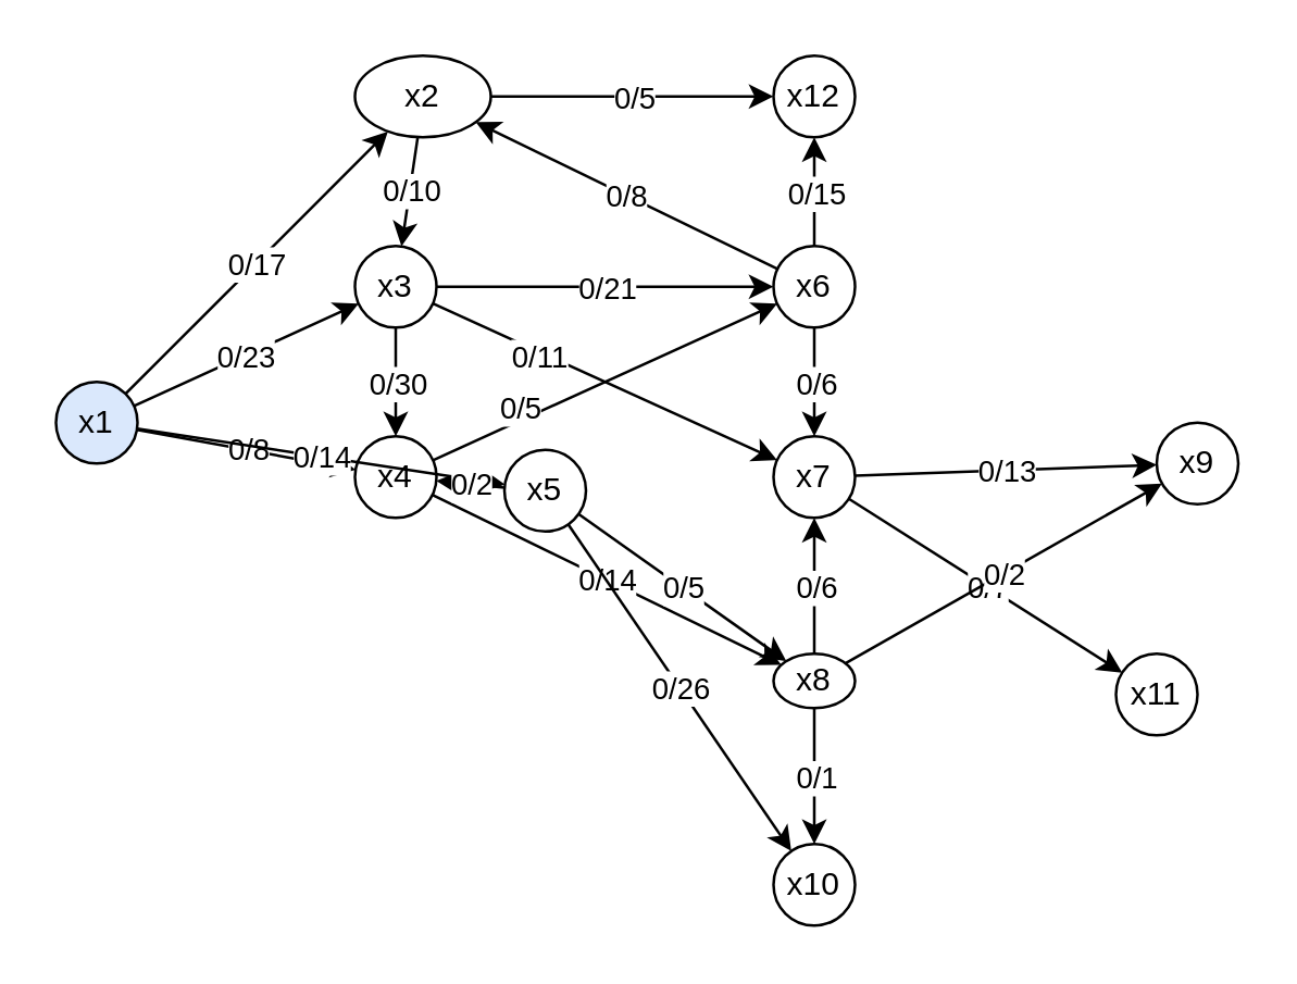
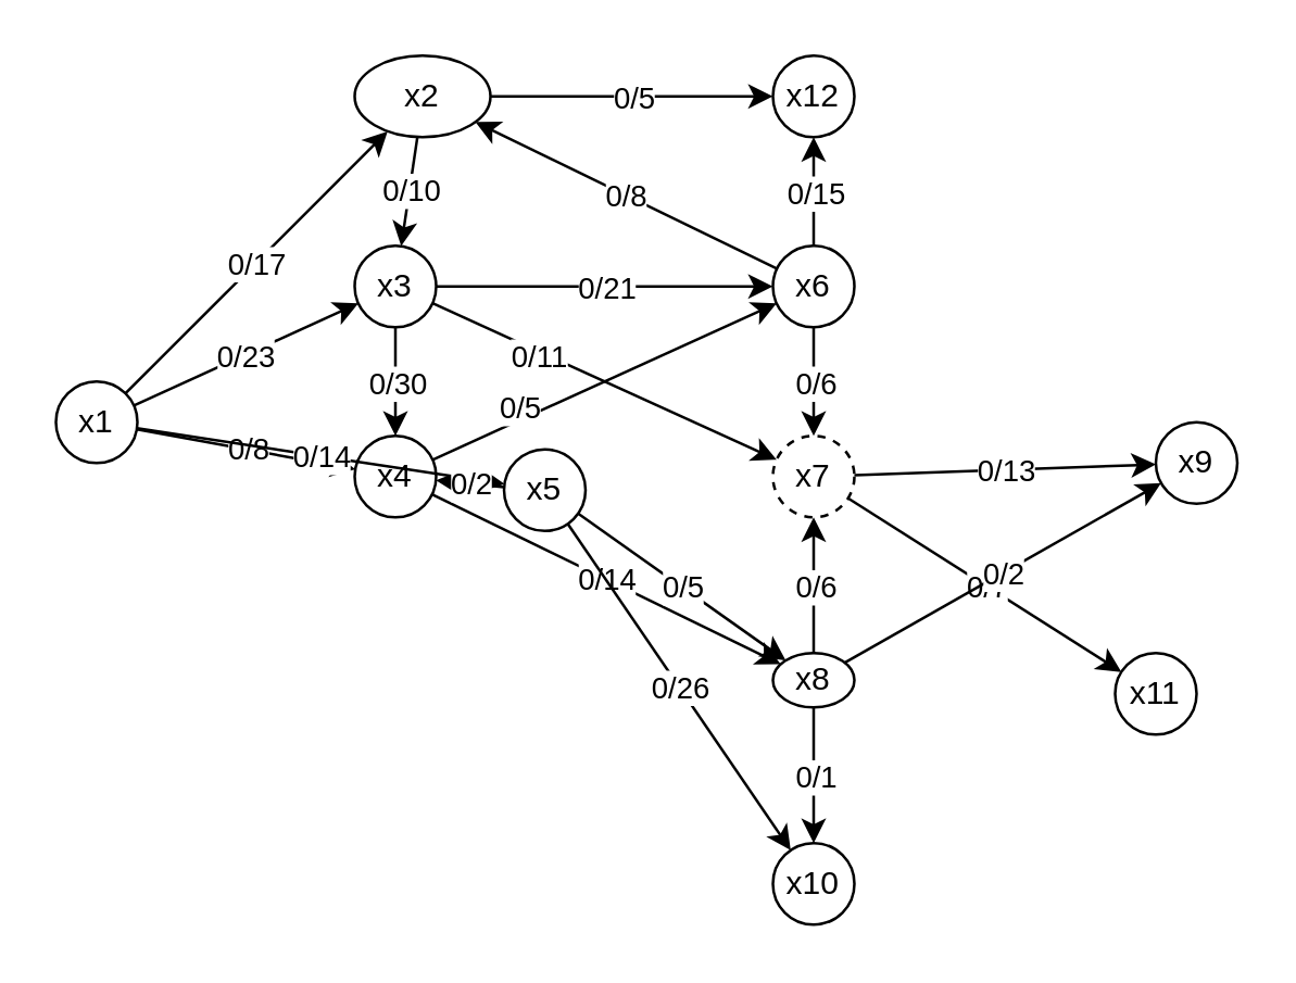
  <mxCell id="0" />
  <mxCell id="1" parent="0" />
- <mxCell id="2" value="x1" style="ellipse;whiteSpace=wrap;html=1;aspect=fixed;fillColor=#dae8fc;" vertex="1" parent="1"><mxGeometry x="20" y="140" width="30" height="30" as="geometry" /></mxCell>
+ <mxCell id="2" value="x1" style="ellipse;whiteSpace=wrap;html=1;aspect=fixed;" vertex="1" parent="1"><mxGeometry x="20" y="140" width="30" height="30" as="geometry" /></mxCell>
  <mxCell id="3" value="x2" style="ellipse;whiteSpace=wrap;html=1;aspect=fixed;" vertex="1" parent="1"><mxGeometry x="130" y="20" width="50" height="30" as="geometry" /></mxCell>
  <mxCell id="4" value="x3" style="ellipse;whiteSpace=wrap;html=1;aspect=fixed;" vertex="1" parent="1"><mxGeometry x="130" y="90" width="30" height="30" as="geometry" /></mxCell>
  <mxCell id="5" value="x4" style="ellipse;whiteSpace=wrap;html=1;aspect=fixed;" vertex="1" parent="1"><mxGeometry x="130" y="160" width="30" height="30" as="geometry" /></mxCell>
  <mxCell id="6" value="x5" style="ellipse;whiteSpace=wrap;html=1;aspect=fixed;" vertex="1" parent="1"><mxGeometry x="185" y="165" width="30" height="30" as="geometry" /></mxCell>
  <mxCell id="7" value="" style="endArrow=classic;html=1;" edge="1" parent="1" source="2" target="3"><mxGeometry relative="1" as="geometry"><mxPoint x="70" y="150" as="sourcePoint" /><mxPoint x="110" y="180" as="targetPoint" /></mxGeometry></mxCell>
  <mxCell id="8" value="0/17" style="edgeLabel;resizable=0;html=1;align=center;verticalAlign=middle;" connectable="0" vertex="1" parent="7"><mxGeometry relative="1" as="geometry" /></mxCell>
  <mxCell id="9" value="" style="endArrow=classic;html=1;" edge="1" parent="1" source="2" target="4"><mxGeometry relative="1" as="geometry"><mxPoint x="0" y="180" as="sourcePoint" /><mxPoint x="100" y="180" as="targetPoint" /></mxGeometry></mxCell>
  <mxCell id="10" value="0/23" style="edgeLabel;resizable=0;html=1;align=center;verticalAlign=middle;" connectable="0" vertex="1" parent="9"><mxGeometry relative="1" as="geometry" /></mxCell>
  <mxCell id="11" value="" style="endArrow=classic;html=1;" edge="1" parent="1" source="2" target="5"><mxGeometry relative="1" as="geometry"><mxPoint x="-10" y="180" as="sourcePoint" /><mxPoint x="90" y="180" as="targetPoint" /></mxGeometry></mxCell>
  <mxCell id="12" value="0/8" style="edgeLabel;resizable=0;html=1;align=center;verticalAlign=middle;" connectable="0" vertex="1" parent="11"><mxGeometry relative="1" as="geometry" /></mxCell>
  <mxCell id="13" value="" style="endArrow=classic;html=1;" edge="1" parent="1" source="2" target="6"><mxGeometry relative="1" as="geometry"><mxPoint x="-10" y="180" as="sourcePoint" /><mxPoint x="90" y="180" as="targetPoint" /></mxGeometry></mxCell>
  <mxCell id="14" value="0/14" style="edgeLabel;resizable=0;html=1;align=center;verticalAlign=middle;" connectable="0" vertex="1" parent="13"><mxGeometry relative="1" as="geometry" /></mxCell>
  <mxCell id="15" value="" style="endArrow=classic;html=1;" edge="1" parent="1" source="3" target="4"><mxGeometry relative="1" as="geometry"><mxPoint x="150" y="180" as="sourcePoint" /><mxPoint x="250" y="180" as="targetPoint" /></mxGeometry></mxCell>
  <mxCell id="16" value="0/10" style="edgeLabel;resizable=0;html=1;align=center;verticalAlign=middle;" connectable="0" vertex="1" parent="15"><mxGeometry relative="1" as="geometry" /></mxCell>
  <mxCell id="17" value="x12" style="ellipse;whiteSpace=wrap;html=1;aspect=fixed;" vertex="1" parent="1"><mxGeometry x="284" y="20" width="30" height="30" as="geometry" /></mxCell>
  <mxCell id="18" value="" style="endArrow=classic;html=1;" edge="1" parent="1" source="3" target="17"><mxGeometry relative="1" as="geometry"><mxPoint x="160" y="180" as="sourcePoint" /><mxPoint x="260" y="180" as="targetPoint" /></mxGeometry></mxCell>
  <mxCell id="19" value="0/5" style="edgeLabel;resizable=0;html=1;align=center;verticalAlign=middle;" connectable="0" vertex="1" parent="18"><mxGeometry relative="1" as="geometry" /></mxCell>
  <mxCell id="20" value="" style="endArrow=classic;html=1;" edge="1" parent="1" source="4" target="5"><mxGeometry relative="1" as="geometry"><mxPoint x="160" y="140" as="sourcePoint" /><mxPoint x="260" y="140" as="targetPoint" /></mxGeometry></mxCell>
  <mxCell id="21" value="0/30" style="edgeLabel;resizable=0;html=1;align=center;verticalAlign=middle;" connectable="0" vertex="1" parent="20"><mxGeometry relative="1" as="geometry" /></mxCell>
  <mxCell id="22" value="x6" style="ellipse;whiteSpace=wrap;html=1;aspect=fixed;" vertex="1" parent="1"><mxGeometry x="284" y="90" width="30" height="30" as="geometry" /></mxCell>
  <mxCell id="23" value="" style="endArrow=classic;html=1;fillColor=#dae8fc;" edge="1" parent="1" source="4" target="22"><mxGeometry relative="1" as="geometry"><mxPoint x="160" y="140" as="sourcePoint" /><mxPoint x="260" y="140" as="targetPoint" /></mxGeometry></mxCell>
  <mxCell id="24" value="0/21" style="edgeLabel;resizable=0;html=1;align=center;verticalAlign=middle;" connectable="0" vertex="1" parent="23"><mxGeometry relative="1" as="geometry" /></mxCell>
- <mxCell id="25" value="x7" style="ellipse;whiteSpace=wrap;html=1;aspect=fixed;" vertex="1" parent="1"><mxGeometry x="284" y="160" width="30" height="30" as="geometry" /></mxCell>
+ <mxCell id="25" value="x7" style="ellipse;whiteSpace=wrap;html=1;aspect=fixed;dashed=1;" vertex="1" parent="1"><mxGeometry x="284" y="160" width="30" height="30" as="geometry" /></mxCell>
  <mxCell id="26" value="" style="endArrow=classic;html=1;strokeColor=#000000;" edge="1" parent="1" source="4" target="25"><mxGeometry relative="1" as="geometry"><mxPoint x="160" y="140" as="sourcePoint" /><mxPoint x="260" y="140" as="targetPoint" /></mxGeometry></mxCell>
  <mxCell id="27" value="0/11" style="edgeLabel;resizable=0;html=1;align=center;verticalAlign=middle;" connectable="0" vertex="1" parent="26"><mxGeometry relative="1" as="geometry"><mxPoint x="-25.07" y="-10.02" as="offset" /></mxGeometry></mxCell>
  <mxCell id="28" value="" style="endArrow=classic;html=1;strokeColor=#000000;" edge="1" parent="1" source="5" target="22"><mxGeometry relative="1" as="geometry"><mxPoint x="160" y="140" as="sourcePoint" /><mxPoint x="230" y="210" as="targetPoint" /></mxGeometry></mxCell>
  <mxCell id="29" value="0/5" style="edgeLabel;resizable=0;html=1;align=center;verticalAlign=middle;" connectable="0" vertex="1" parent="28"><mxGeometry relative="1" as="geometry"><mxPoint x="-31.95" y="9.96" as="offset" /></mxGeometry></mxCell>
  <mxCell id="30" value="x8" style="ellipse;whiteSpace=wrap;html=1;aspect=fixed;" vertex="1" parent="1"><mxGeometry x="284" y="240" width="30" height="20" as="geometry" /></mxCell>
  <mxCell id="31" value="" style="endArrow=classic;html=1;strokeColor=#000000;" edge="1" parent="1" source="5" target="30"><mxGeometry relative="1" as="geometry"><mxPoint x="160" y="140" as="sourcePoint" /><mxPoint x="260" y="140" as="targetPoint" /></mxGeometry></mxCell>
  <mxCell id="32" value="0/14" style="edgeLabel;resizable=0;html=1;align=center;verticalAlign=middle;" connectable="0" vertex="1" parent="31"><mxGeometry relative="1" as="geometry" /></mxCell>
  <mxCell id="33" value="" style="endArrow=classic;html=1;strokeColor=#000000;" edge="1" parent="1" source="6" target="5"><mxGeometry relative="1" as="geometry"><mxPoint x="160" y="140" as="sourcePoint" /><mxPoint x="260" y="140" as="targetPoint" /></mxGeometry></mxCell>
  <mxCell id="34" value="0/2" style="edgeLabel;resizable=0;html=1;align=center;verticalAlign=middle;" connectable="0" vertex="1" parent="33"><mxGeometry relative="1" as="geometry" /></mxCell>
  <mxCell id="35" value="" style="endArrow=classic;html=1;strokeColor=#000000;" edge="1" parent="1" source="6" target="30"><mxGeometry relative="1" as="geometry"><mxPoint x="160" y="140" as="sourcePoint" /><mxPoint x="260" y="140" as="targetPoint" /></mxGeometry></mxCell>
  <mxCell id="36" value="0/5" style="edgeLabel;resizable=0;html=1;align=center;verticalAlign=middle;" connectable="0" vertex="1" parent="35"><mxGeometry relative="1" as="geometry" /></mxCell>
  <mxCell id="37" value="x10" style="ellipse;whiteSpace=wrap;html=1;aspect=fixed;" vertex="1" parent="1"><mxGeometry x="284" y="310" width="30" height="30" as="geometry" /></mxCell>
  <mxCell id="38" value="" style="endArrow=classic;html=1;strokeColor=#000000;" edge="1" parent="1" source="6" target="37"><mxGeometry relative="1" as="geometry"><mxPoint x="150" y="180" as="sourcePoint" /><mxPoint x="250" y="180" as="targetPoint" /></mxGeometry></mxCell>
  <mxCell id="39" value="0/26" style="edgeLabel;resizable=0;html=1;align=center;verticalAlign=middle;" connectable="0" vertex="1" parent="38"><mxGeometry relative="1" as="geometry" /></mxCell>
  <mxCell id="40" value="" style="endArrow=classic;html=1;strokeColor=#000000;" edge="1" parent="1" source="22" target="3"><mxGeometry relative="1" as="geometry"><mxPoint x="150" y="180" as="sourcePoint" /><mxPoint x="250" y="180" as="targetPoint" /></mxGeometry></mxCell>
  <mxCell id="41" value="0/8" style="edgeLabel;resizable=0;html=1;align=center;verticalAlign=middle;" connectable="0" vertex="1" parent="40"><mxGeometry relative="1" as="geometry" /></mxCell>
  <mxCell id="42" value="" style="endArrow=classic;html=1;strokeColor=#000000;" edge="1" parent="1" source="22" target="25"><mxGeometry relative="1" as="geometry"><mxPoint x="150" y="180" as="sourcePoint" /><mxPoint x="250" y="180" as="targetPoint" /></mxGeometry></mxCell>
  <mxCell id="43" value="0/6" style="edgeLabel;resizable=0;html=1;align=center;verticalAlign=middle;" connectable="0" vertex="1" parent="42"><mxGeometry relative="1" as="geometry" /></mxCell>
  <mxCell id="44" value="" style="endArrow=classic;html=1;strokeColor=#000000;" edge="1" parent="1" source="22" target="17"><mxGeometry relative="1" as="geometry"><mxPoint x="150" y="180" as="sourcePoint" /><mxPoint x="250" y="180" as="targetPoint" /></mxGeometry></mxCell>
  <mxCell id="45" value="0/15" style="edgeLabel;resizable=0;html=1;align=center;verticalAlign=middle;" connectable="0" vertex="1" parent="44"><mxGeometry relative="1" as="geometry" /></mxCell>
  <mxCell id="46" value="x9" style="ellipse;whiteSpace=wrap;html=1;aspect=fixed;" vertex="1" parent="1"><mxGeometry x="425" y="155" width="30" height="30" as="geometry" /></mxCell>
  <mxCell id="47" value="" style="endArrow=classic;html=1;strokeColor=#000000;" edge="1" parent="1" source="25" target="46"><mxGeometry relative="1" as="geometry"><mxPoint x="340" y="180" as="sourcePoint" /><mxPoint x="440" y="180" as="targetPoint" /></mxGeometry></mxCell>
  <mxCell id="48" value="0/13" style="edgeLabel;resizable=0;html=1;align=center;verticalAlign=middle;" connectable="0" vertex="1" parent="47"><mxGeometry relative="1" as="geometry" /></mxCell>
  <mxCell id="49" value="x11" style="ellipse;whiteSpace=wrap;html=1;aspect=fixed;" vertex="1" parent="1"><mxGeometry x="410" y="240" width="30" height="30" as="geometry" /></mxCell>
  <mxCell id="50" value="" style="endArrow=classic;html=1;strokeColor=#000000;" edge="1" parent="1" source="25" target="49"><mxGeometry relative="1" as="geometry"><mxPoint x="340" y="180" as="sourcePoint" /><mxPoint x="440" y="180" as="targetPoint" /></mxGeometry></mxCell>
  <mxCell id="51" value="0/7" style="edgeLabel;resizable=0;html=1;align=center;verticalAlign=middle;" connectable="0" vertex="1" parent="50"><mxGeometry relative="1" as="geometry" /></mxCell>
  <mxCell id="52" value="" style="endArrow=classic;html=1;strokeColor=#000000;" edge="1" parent="1" source="30" target="25"><mxGeometry relative="1" as="geometry"><mxPoint x="340" y="180" as="sourcePoint" /><mxPoint x="440" y="180" as="targetPoint" /></mxGeometry></mxCell>
  <mxCell id="53" value="0/6" style="edgeLabel;resizable=0;html=1;align=center;verticalAlign=middle;" connectable="0" vertex="1" parent="52"><mxGeometry relative="1" as="geometry" /></mxCell>
  <mxCell id="54" value="" style="endArrow=classic;html=1;strokeColor=#000000;" edge="1" parent="1" source="30" target="46"><mxGeometry relative="1" as="geometry"><mxPoint x="340" y="170" as="sourcePoint" /><mxPoint x="440" y="170" as="targetPoint" /></mxGeometry></mxCell>
  <mxCell id="55" value="0/2" style="edgeLabel;resizable=0;html=1;align=center;verticalAlign=middle;" connectable="0" vertex="1" parent="54"><mxGeometry relative="1" as="geometry" /></mxCell>
  <mxCell id="56" value="" style="endArrow=classic;html=1;strokeColor=#000000;" edge="1" parent="1" source="30" target="37"><mxGeometry relative="1" as="geometry"><mxPoint x="340" y="220" as="sourcePoint" /><mxPoint x="440" y="220" as="targetPoint" /></mxGeometry></mxCell>
  <mxCell id="57" value="0/1" style="edgeLabel;resizable=0;html=1;align=center;verticalAlign=middle;" connectable="0" vertex="1" parent="56"><mxGeometry relative="1" as="geometry" /></mxCell>
